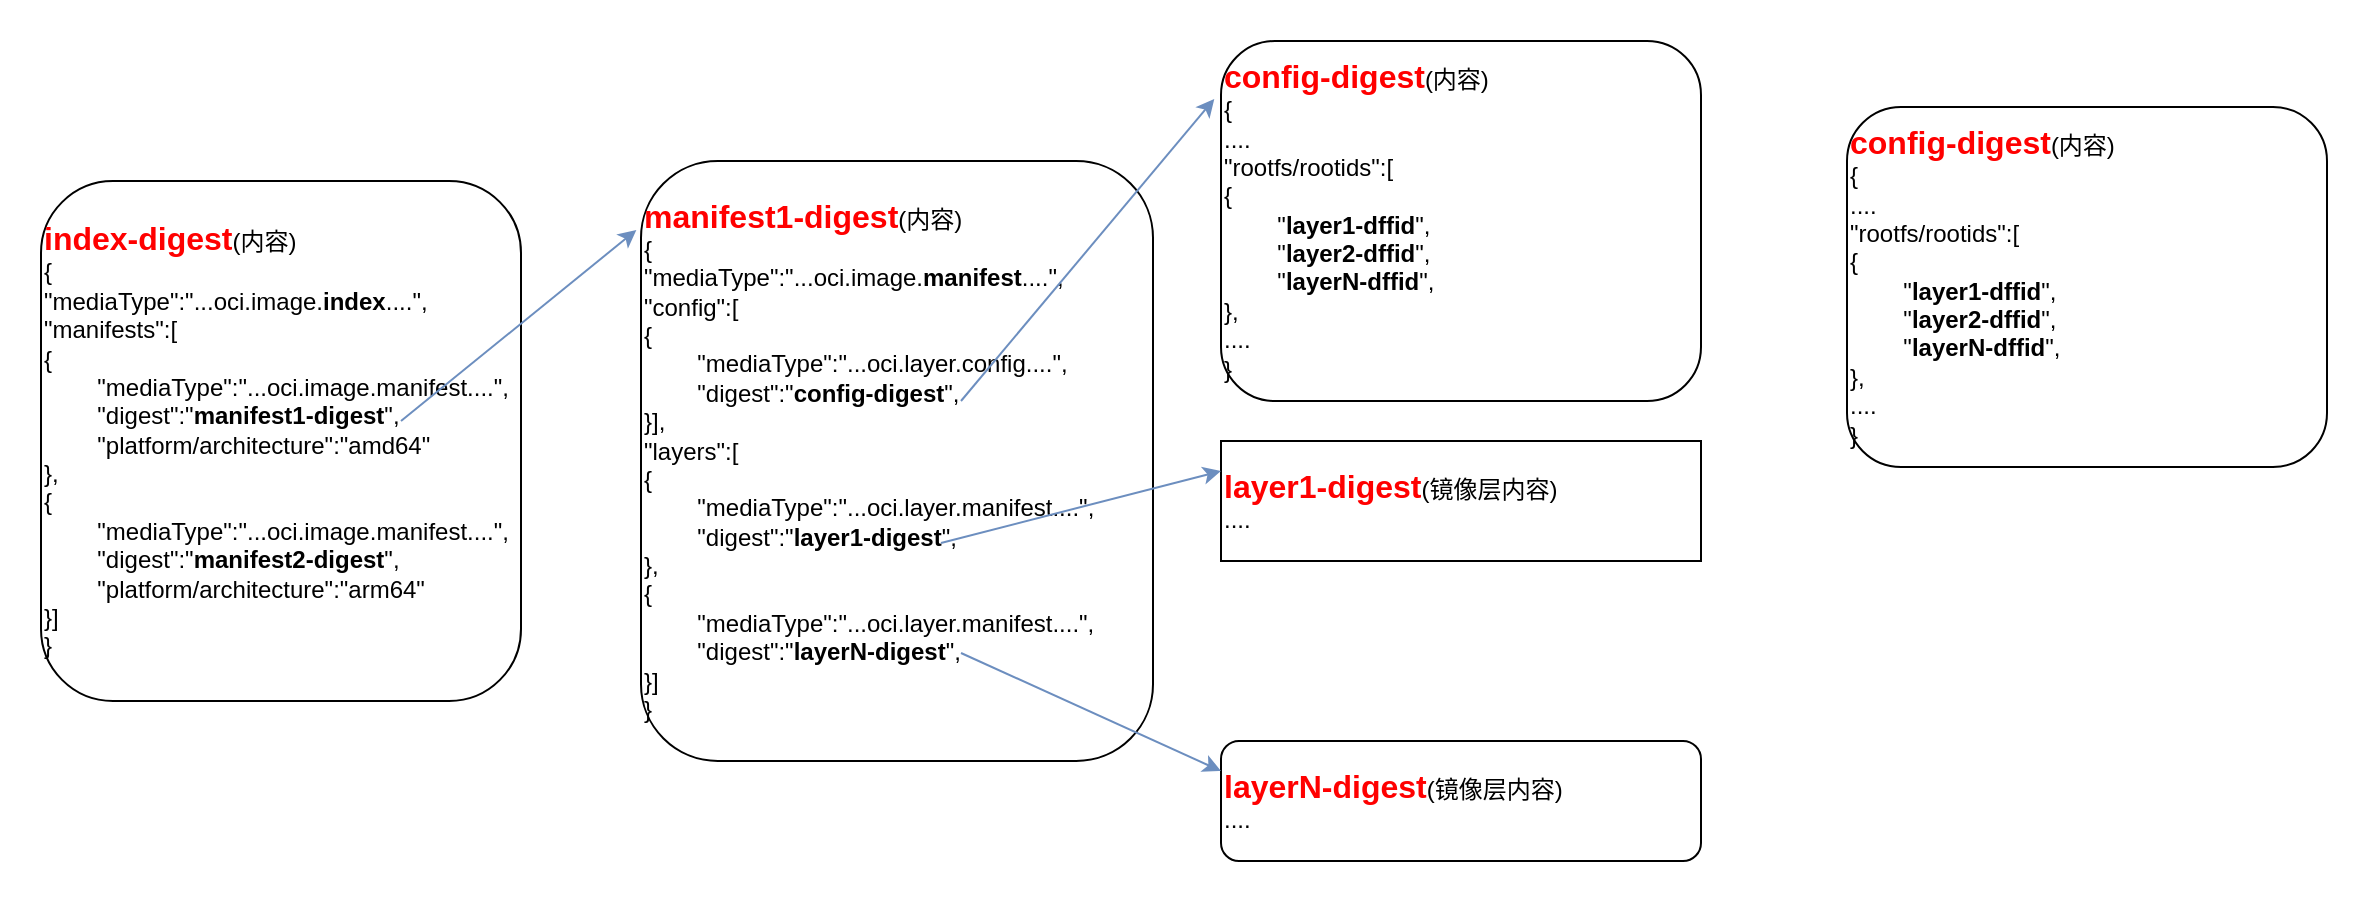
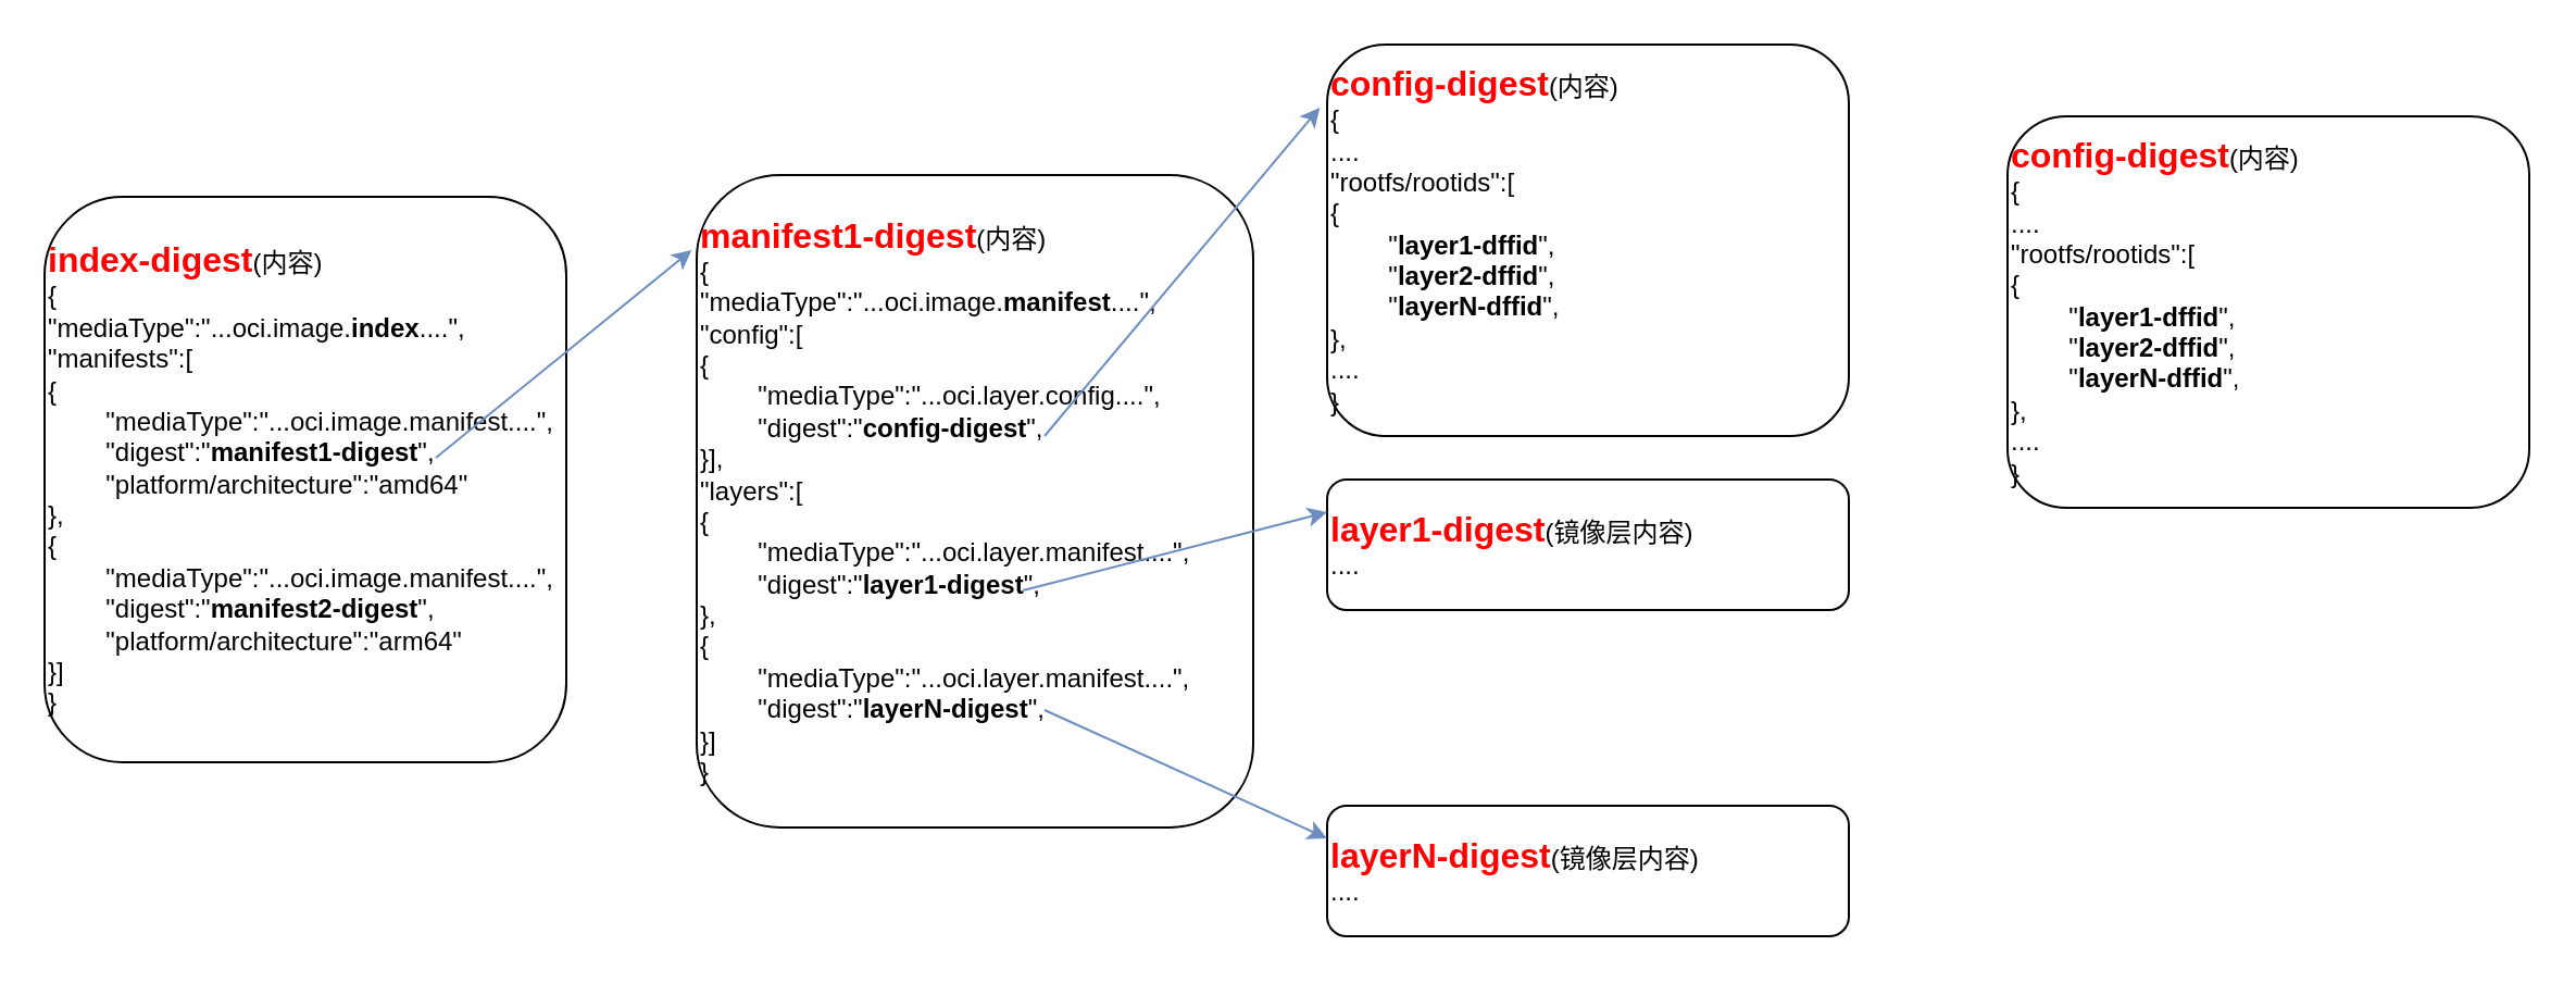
  <mxCell id="0" />
  <mxCell id="1" parent="0" />
  <mxCell id="2" value="&lt;div&gt;&lt;b&gt;&lt;font style=&quot;font-size: 16px;&quot; color=&quot;#ff0000&quot;&gt;index-digest&lt;/font&gt;&lt;/b&gt;(内容)&lt;br&gt;&lt;/div&gt;{&lt;div&gt;&quot;mediaType&quot;:&quot;...oci.image.&lt;b&gt;index&lt;/b&gt;....&quot;,&lt;/div&gt;&lt;div&gt;&quot;manifests&quot;:[&lt;/div&gt;&lt;div&gt;{&lt;/div&gt;&lt;div&gt;&lt;span style=&quot;white-space: pre;&quot;&gt;&#09;&lt;/span&gt;&lt;span style=&quot;background-color: initial;&quot;&gt;&quot;mediaType&quot;:&quot;...oci.image.manifest....&quot;,&lt;/span&gt;&lt;br&gt;&lt;/div&gt;&lt;div&gt;&lt;span style=&quot;background-color: initial;&quot;&gt;&lt;span style=&quot;white-space: pre;&quot;&gt;&#09;&lt;/span&gt;&quot;digest&quot;:&quot;&lt;b&gt;manifest1-digest&lt;/b&gt;&quot;&lt;/span&gt;&lt;span style=&quot;background-color: initial;&quot;&gt;,&lt;/span&gt;&lt;/div&gt;&lt;div&gt;&lt;span style=&quot;background-color: initial;&quot;&gt;&lt;span style=&quot;white-space: pre;&quot;&gt;&#09;&lt;/span&gt;&quot;platform/architecture&quot;:&quot;amd64&quot;&lt;br&gt;&lt;/span&gt;&lt;/div&gt;&lt;div&gt;},&lt;/div&gt;&lt;div&gt;&lt;div&gt;{&lt;/div&gt;&lt;div&gt;&lt;span style=&quot;white-space: pre;&quot;&gt;&#09;&lt;/span&gt;&lt;span style=&quot;background-color: initial;&quot;&gt;&quot;mediaType&quot;:&quot;...oci.image.&lt;/span&gt;manifest&lt;span style=&quot;background-color: initial;&quot;&gt;....&quot;,&lt;/span&gt;&lt;br&gt;&lt;/div&gt;&lt;div&gt;&lt;span style=&quot;background-color: initial;&quot;&gt;&lt;span style=&quot;white-space: pre;&quot;&gt;&#09;&lt;/span&gt;&quot;digest&quot;:&quot;&lt;b&gt;manifest2-digest&lt;/b&gt;&quot;&lt;/span&gt;&lt;span style=&quot;background-color: initial;&quot;&gt;,&lt;/span&gt;&lt;/div&gt;&lt;div&gt;&lt;span style=&quot;background-color: initial;&quot;&gt;&lt;span style=&quot;white-space: pre;&quot;&gt;&#09;&lt;/span&gt;&quot;platform/architecture&quot;:&quot;arm64&quot;&lt;br&gt;&lt;/span&gt;&lt;/div&gt;&lt;div&gt;}&lt;span style=&quot;background-color: initial;&quot;&gt;]&lt;/span&gt;&lt;/div&gt;&lt;/div&gt;&lt;div&gt;&lt;div&gt;}&lt;/div&gt;&lt;/div&gt;" style="rounded=1;whiteSpace=wrap;html=1;align=left;" vertex="1" parent="1"><mxGeometry x="20" y="90" width="240" height="260" as="geometry" /></mxCell>
  <mxCell id="3" value="&lt;div&gt;&lt;b style=&quot;background-color: initial;&quot;&gt;&lt;font color=&quot;#ff0000&quot; style=&quot;font-size: 16px;&quot;&gt;manifest1-digest&lt;/font&gt;&lt;/b&gt;(内容)&lt;br&gt;&lt;/div&gt;{&lt;div&gt;&quot;mediaType&quot;:&quot;...oci.image.&lt;b&gt;manifest&lt;/b&gt;....&quot;,&lt;/div&gt;&lt;div&gt;&lt;div&gt;&quot;config&quot;:[&lt;/div&gt;&lt;div&gt;{&lt;/div&gt;&lt;div&gt;&lt;span style=&quot;white-space: pre;&quot;&gt;&#09;&lt;/span&gt;&lt;span style=&quot;background-color: initial;&quot;&gt;&quot;mediaType&quot;:&quot;...oci.&lt;/span&gt;layer&lt;span style=&quot;background-color: initial;&quot;&gt;.config....&quot;,&lt;/span&gt;&lt;br&gt;&lt;/div&gt;&lt;div&gt;&lt;span style=&quot;background-color: initial;&quot;&gt;&lt;span style=&quot;white-space: pre;&quot;&gt;&#09;&lt;/span&gt;&quot;digest&quot;:&quot;&lt;b&gt;config-digest&lt;/b&gt;&quot;&lt;/span&gt;&lt;span style=&quot;background-color: initial;&quot;&gt;,&lt;/span&gt;&lt;/div&gt;&lt;div&gt;}],&lt;/div&gt;&lt;/div&gt;&lt;div&gt;&quot;layers&quot;:[&lt;/div&gt;&lt;div&gt;{&lt;/div&gt;&lt;div&gt;&lt;span style=&quot;white-space: pre;&quot;&gt;&#09;&lt;/span&gt;&lt;span style=&quot;background-color: initial;&quot;&gt;&quot;mediaType&quot;:&quot;...oci.&lt;/span&gt;layer&lt;span style=&quot;background-color: initial;&quot;&gt;.manifest....&quot;,&lt;/span&gt;&lt;br&gt;&lt;/div&gt;&lt;div&gt;&lt;span style=&quot;background-color: initial;&quot;&gt;&lt;span style=&quot;white-space: pre;&quot;&gt;&#09;&lt;/span&gt;&quot;digest&quot;:&quot;&lt;b&gt;layer1-digest&lt;/b&gt;&quot;&lt;/span&gt;&lt;span style=&quot;background-color: initial;&quot;&gt;,&lt;/span&gt;&lt;/div&gt;&lt;div&gt;},&lt;/div&gt;&lt;div&gt;&lt;div&gt;{&lt;/div&gt;&lt;div&gt;&lt;span style=&quot;white-space: pre;&quot;&gt;&#09;&lt;/span&gt;&lt;span style=&quot;background-color: initial;&quot;&gt;&quot;mediaType&quot;:&quot;...oci.layer.&lt;/span&gt;manifest&lt;span style=&quot;background-color: initial;&quot;&gt;....&quot;,&lt;/span&gt;&lt;br&gt;&lt;/div&gt;&lt;div&gt;&lt;span style=&quot;background-color: initial;&quot;&gt;&lt;span style=&quot;white-space: pre;&quot;&gt;&#09;&lt;/span&gt;&quot;digest&quot;:&quot;&lt;b&gt;layerN-digest&lt;/b&gt;&quot;&lt;/span&gt;&lt;span style=&quot;background-color: initial;&quot;&gt;,&lt;/span&gt;&lt;/div&gt;&lt;div&gt;}&lt;span style=&quot;background-color: initial;&quot;&gt;]&lt;/span&gt;&lt;/div&gt;&lt;/div&gt;&lt;div&gt;&lt;div&gt;}&lt;/div&gt;&lt;/div&gt;" style="rounded=1;whiteSpace=wrap;html=1;align=left;" vertex="1" parent="1"><mxGeometry x="320" y="80" width="256" height="300" as="geometry" /></mxCell>
  <mxCell id="4" value="&lt;div&gt;&lt;b&gt;&lt;font style=&quot;font-size: 16px;&quot; color=&quot;#ff0000&quot;&gt;config-digest&lt;/font&gt;&lt;/b&gt;(内容)&lt;br&gt;&lt;/div&gt;{&lt;div&gt;....&lt;/div&gt;&lt;div&gt;&quot;rootfs/rootids&quot;:[&lt;/div&gt;&lt;div&gt;{&lt;/div&gt;&lt;div&gt;&lt;span style=&quot;white-space: pre;&quot;&gt;&#09;&lt;/span&gt;&lt;span style=&quot;background-color: initial;&quot;&gt;&quot;&lt;b&gt;layer1-dffid&lt;/b&gt;&quot;,&lt;/span&gt;&lt;br&gt;&lt;/div&gt;&lt;div&gt;&lt;span style=&quot;background-color: initial;&quot;&gt;&lt;span style=&quot;white-space: pre;&quot;&gt;&#09;&lt;/span&gt;&lt;/span&gt;&lt;span style=&quot;background-color: initial;&quot;&gt;&quot;&lt;b&gt;layer2-dffid&lt;/b&gt;&quot;,&lt;/span&gt;&lt;/div&gt;&lt;div&gt;&lt;span style=&quot;background-color: initial;&quot;&gt;&lt;span style=&quot;white-space: pre;&quot;&gt;&#09;&lt;/span&gt;&quot;&lt;b&gt;layerN-dffid&lt;/b&gt;&quot;,&lt;/span&gt;&lt;/div&gt;&lt;div&gt;},&lt;/div&gt;&lt;div&gt;&lt;div&gt;....&lt;/div&gt;&lt;/div&gt;&lt;div&gt;&lt;div&gt;}&lt;/div&gt;&lt;/div&gt;" style="rounded=1;whiteSpace=wrap;html=1;align=left;" vertex="1" parent="1"><mxGeometry x="610" y="20" width="240" height="180" as="geometry" /></mxCell>
- <mxCell id="5" value="&lt;div&gt;&lt;b&gt;&lt;font style=&quot;font-size: 16px;&quot; color=&quot;#ff0000&quot;&gt;layer1-digest&lt;/font&gt;&lt;/b&gt;(镜像层内容)&lt;br&gt;&lt;/div&gt;&lt;div&gt;....&lt;/div&gt;" style="whiteSpace=wrap;html=1;align=left;rounded=0;" vertex="1" parent="1"><mxGeometry x="610" y="220" width="240" height="60" as="geometry" /></mxCell>
+ <mxCell id="5" value="&lt;div&gt;&lt;b&gt;&lt;font style=&quot;font-size: 16px;&quot; color=&quot;#ff0000&quot;&gt;layer1-digest&lt;/font&gt;&lt;/b&gt;(镜像层内容)&lt;br&gt;&lt;/div&gt;&lt;div&gt;....&lt;/div&gt;" style="rounded=1;whiteSpace=wrap;html=1;align=left;" vertex="1" parent="1"><mxGeometry x="610" y="220" width="240" height="60" as="geometry" /></mxCell>
  <mxCell id="6" value="&lt;div&gt;&lt;b&gt;&lt;font style=&quot;font-size: 16px;&quot; color=&quot;#ff0000&quot;&gt;layerN-digest&lt;/font&gt;&lt;/b&gt;(镜像层内容)&lt;br&gt;&lt;/div&gt;&lt;div&gt;....&lt;/div&gt;" style="rounded=1;whiteSpace=wrap;html=1;align=left;" vertex="1" parent="1"><mxGeometry x="610" y="370" width="240" height="60" as="geometry" /></mxCell>
  <mxCell id="7" value="" style="endArrow=classic;html=1;rounded=0;entryX=-0.009;entryY=0.115;entryDx=0;entryDy=0;entryPerimeter=0;fillColor=#dae8fc;strokeColor=#6c8ebf;" edge="1" parent="1" target="3"><mxGeometry width="50" height="50" relative="1" as="geometry"><mxPoint x="200" y="210" as="sourcePoint" /><mxPoint x="250" y="160" as="targetPoint" /></mxGeometry></mxCell>
  <mxCell id="8" value="" style="endArrow=classic;html=1;rounded=0;entryX=-0.014;entryY=0.161;entryDx=0;entryDy=0;entryPerimeter=0;fillColor=#dae8fc;strokeColor=#6c8ebf;" edge="1" parent="1" target="4"><mxGeometry width="50" height="50" relative="1" as="geometry"><mxPoint x="480" y="200" as="sourcePoint" /><mxPoint x="530" y="150" as="targetPoint" /></mxGeometry></mxCell>
  <mxCell id="9" value="" style="endArrow=classic;html=1;rounded=0;entryX=0;entryY=0.25;entryDx=0;entryDy=0;fillColor=#dae8fc;strokeColor=#6c8ebf;" edge="1" parent="1" target="5"><mxGeometry width="50" height="50" relative="1" as="geometry"><mxPoint x="470" y="271" as="sourcePoint" /><mxPoint x="597" y="120" as="targetPoint" /></mxGeometry></mxCell>
  <mxCell id="10" value="" style="endArrow=classic;html=1;rounded=0;entryX=0;entryY=0.25;entryDx=0;entryDy=0;fillColor=#dae8fc;strokeColor=#6c8ebf;" edge="1" parent="1" target="6"><mxGeometry width="50" height="50" relative="1" as="geometry"><mxPoint x="480" y="326" as="sourcePoint" /><mxPoint x="620" y="290" as="targetPoint" /></mxGeometry></mxCell>
  <mxCell id="11" value="&lt;div&gt;&lt;b&gt;&lt;font style=&quot;font-size: 16px;&quot; color=&quot;#ff0000&quot;&gt;config-digest&lt;/font&gt;&lt;/b&gt;(内容)&lt;br&gt;&lt;/div&gt;{&lt;div&gt;....&lt;/div&gt;&lt;div&gt;&quot;rootfs/rootids&quot;:[&lt;/div&gt;&lt;div&gt;{&lt;/div&gt;&lt;div&gt;&lt;span style=&quot;white-space: pre;&quot;&gt;&#09;&lt;/span&gt;&lt;span style=&quot;background-color: initial;&quot;&gt;&quot;&lt;b&gt;layer1-dffid&lt;/b&gt;&quot;,&lt;/span&gt;&lt;br&gt;&lt;/div&gt;&lt;div&gt;&lt;span style=&quot;background-color: initial;&quot;&gt;&lt;span style=&quot;white-space: pre;&quot;&gt;&#09;&lt;/span&gt;&lt;/span&gt;&lt;span style=&quot;background-color: initial;&quot;&gt;&quot;&lt;b&gt;layer2-dffid&lt;/b&gt;&quot;,&lt;/span&gt;&lt;/div&gt;&lt;div&gt;&lt;span style=&quot;background-color: initial;&quot;&gt;&lt;span style=&quot;white-space: pre;&quot;&gt;&#09;&lt;/span&gt;&quot;&lt;b&gt;layerN-dffid&lt;/b&gt;&quot;,&lt;/span&gt;&lt;/div&gt;&lt;div&gt;},&lt;/div&gt;&lt;div&gt;&lt;div&gt;....&lt;/div&gt;&lt;/div&gt;&lt;div&gt;&lt;div&gt;}&lt;/div&gt;&lt;/div&gt;" style="rounded=1;whiteSpace=wrap;html=1;align=left;" vertex="1" parent="1"><mxGeometry x="923" y="53" width="240" height="180" as="geometry" /></mxCell>
